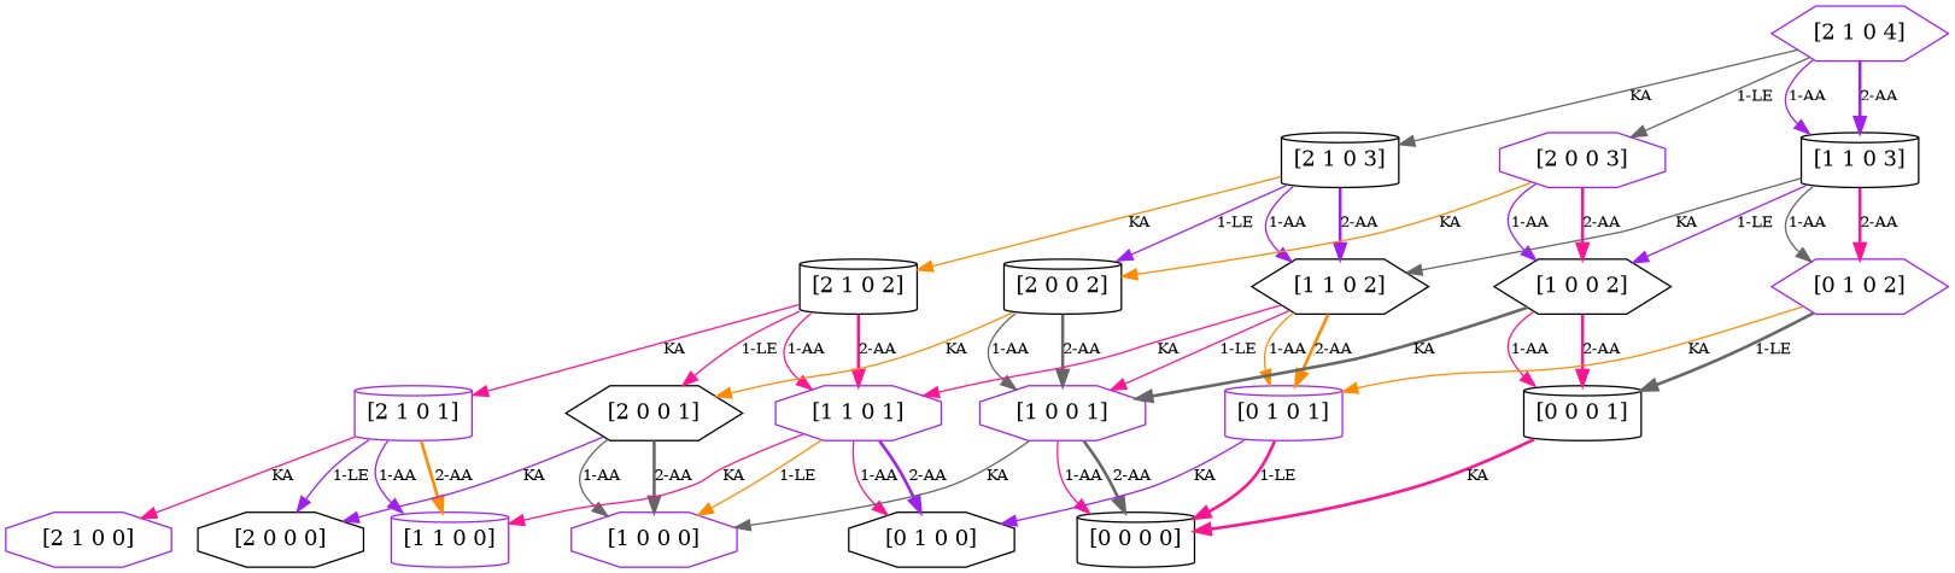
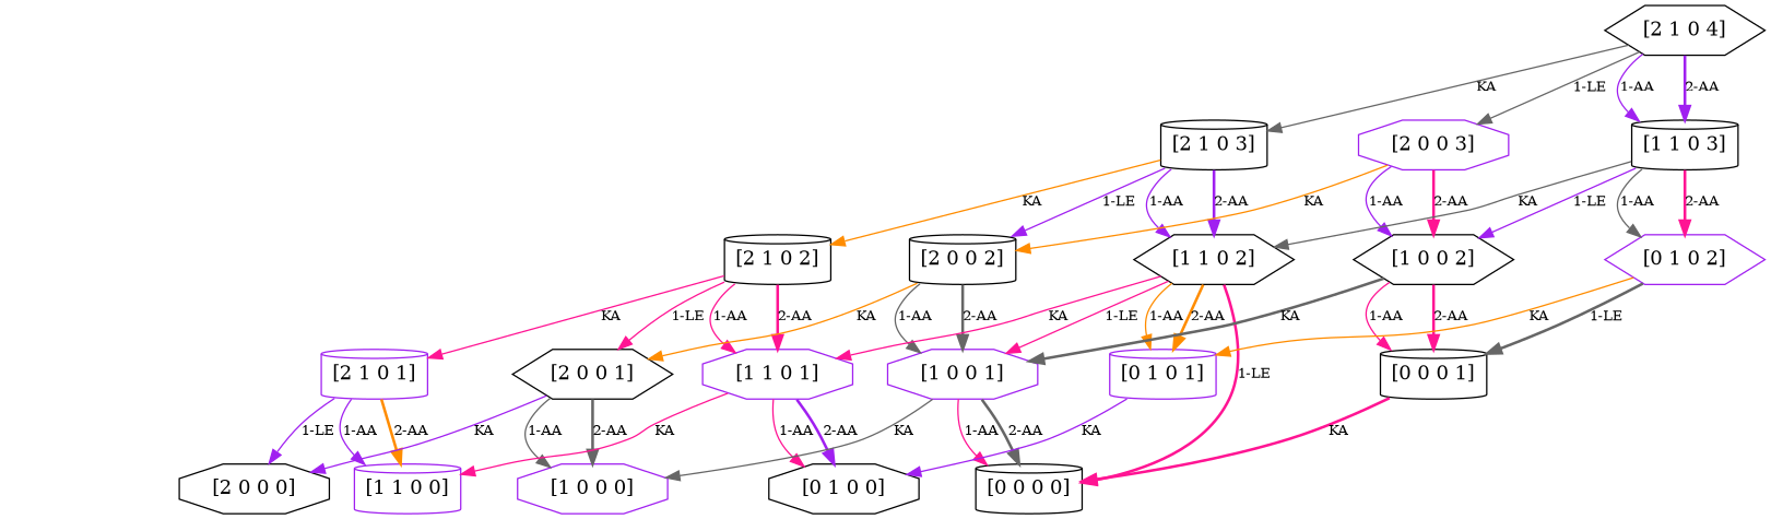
  digraph {
    node [capacity="[2]" color=black shape=cylinder stock="[1 0]" time=0 value=0.0]
    edge [color=deeppink fontsize=10 goal="[1 0 0 0]" modus=AA not_best_politic=True revenue=100 time=1 weight=0.0 weight_goal=0.0]
-   n1 [color=purple label="[2 1 0 0]" shape=octagon]
    n2 [color=purple label="[2 1 0 1]" time=1 value=120.0]
    n3 [label="[2 0 0 0]" shape=octagon stock="[0 0]"]
    n4 [capacity="[1]" color=purple label="[1 1 0 0]"]
    n5 [label="[2 1 0 2]" time=2 value=215.0]
    n6 [label="[2 0 0 1]" shape=hexagon stock="[0 0]" time=1 value=70.0]
    n7 [capacity="[1]" color=purple label="[1 1 0 1]" shape=octagon time=1 value=120.0]
    n8 [capacity="[1]" color=purple label="[1 0 0 0]" shape=octagon stock="[0 0]"]
    n9 [capacity="[0]" label="[0 1 0 0]" shape=octagon]
    n10 [label="[2 1 0 3]" time=3 value=272.312]
    n11 [label="[2 0 0 2]" stock="[0 0]" time=2 value=140.0]
    n12 [capacity="[1]" label="[1 1 0 2]" shape=hexagon time=2 value=173.0]
    n13 [capacity="[1]" color=purple label="[1 0 0 1]" shape=octagon stock="[0 0]" time=1 value=70.0]
    n14 [capacity="[0]" color=purple label="[0 1 0 1]" time=1 value=50.0]
    n15 [capacity="[0]" label="[0 0 0 0]" stock="[0 0]"]
-   n16 [color=purple label="[2 1 0 4]" shape=hexagon time=4 value=303.188]
+   n16 [label="[2 1 0 4]" shape=hexagon time=4 value=303.188]
    n17 [color=purple label="[2 0 0 3]" shape=octagon stock="[0 0]" time=3 value=184.812]
    n18 [capacity="[1]" label="[1 1 0 3]" time=3 value=196.703]
    n19 [capacity="[1]" label="[1 0 0 2]" shape=hexagon stock="[0 0]" time=2 value=98.0]
    n20 [capacity="[0]" color=purple label="[0 1 0 2]" shape=hexagon time=2 value=75.0]
    n21 [capacity="[0]" label="[0 0 0 1]" stock="[0 0]" time=1]
-   n2 -> n1 [goal="[2 1 0 0]" label=KA modus=KA revenue=0]
    n2 -> n3 [color=purple goal="[2 0 0 0]" label="1-LE" modus=LE weight=100.0]
    n2 -> n4 [color=purple goal="[1 1 0 0]" label="1-AA" weight=100.0]
    n2 -> n4 [color=darkorange goal="[1 1 0 0]" label="2-AA" not_best_politic=False revenue=200 style=bold weight=200.0]
    n5 -> n2 [goal="[2 1 0 1]" label=KA modus=KA revenue=0 time=2 weight_goal=120.0]
    n5 -> n6 [goal="[2 0 0 1]" label="1-LE" modus=LE time=2 weight=50.0 weight_goal=70.0]
    n5 -> n7 [goal="[1 1 0 1]" label="1-AA" time=2 weight=100.0 weight_goal=120.0]
    n5 -> n7 [goal="[1 1 0 1]" label="2-AA" not_best_politic=False revenue=200 style=bold time=2 weight=200.0 weight_goal=120.0]
    n6 -> n3 [color=purple goal="[2 0 0 0]" label=KA modus=KA revenue=0]
    n6 -> n8 [color=gray40 label="1-AA" weight=100.0]
    n6 -> n8 [color=gray40 label="2-AA" not_best_politic=False revenue=200 style=bold weight=200.0]
    n7 -> n4 [goal="[1 1 0 0]" label=KA modus=KA revenue=0]
-   n7 -> n8 [color=darkorange label="1-LE" modus=LE weight=100.0]
    n7 -> n9 [goal="[0 1 0 0]" label="1-AA" weight=100.0]
    n7 -> n9 [color=purple goal="[0 1 0 0]" label="2-AA" not_best_politic=False revenue=200 style=bold weight=200.0]
    n10 -> n5 [color=darkorange goal="[2 1 0 2]" label=KA modus=KA revenue=0 time=3 weight_goal=215.0]
    n10 -> n11 [color=purple goal="[2 0 0 2]" label="1-LE" modus=LE time=3 weight=25.0 weight_goal=140.0]
    n10 -> n12 [color=purple goal="[1 1 0 2]" label="1-AA" time=3 weight=58.0 weight_goal=173.0]
    n10 -> n12 [color=purple goal="[1 1 0 2]" label="2-AA" not_best_politic=False revenue=200 style=bold time=3 weight=158.0 weight_goal=173.0]
    n11 -> n6 [color=darkorange goal="[2 0 0 1]" label=KA modus=KA revenue=0 time=2 weight_goal=70.0]
    n11 -> n13 [color=gray40 goal="[1 0 0 1]" label="1-AA" time=2 weight=100.0 weight_goal=70.0]
    n11 -> n13 [color=gray40 goal="[1 0 0 1]" label="2-AA" not_best_politic=False revenue=200 style=bold time=2 weight=200.0 weight_goal=70.0]
    n12 -> n7 [goal="[1 1 0 1]" label=KA modus=KA revenue=0 time=2 weight_goal=120.0]
    n12 -> n13 [goal="[1 0 0 1]" label="1-LE" modus=LE time=2 weight=50.0 weight_goal=70.0]
    n12 -> n14 [color=darkorange goal="[0 1 0 1]" label="1-AA" time=2 weight=30.0 weight_goal=50.0]
    n12 -> n14 [color=darkorange goal="[0 1 0 1]" label="2-AA" not_best_politic=False revenue=200 style=bold time=2 weight=130.0 weight_goal=50.0]
    n13 -> n8 [color=gray40 label=KA modus=KA revenue=0]
    n13 -> n15 [goal="[0 0 0 0]" label="1-AA" weight=100.0]
    n13 -> n15 [color=gray40 goal="[0 0 0 0]" label="2-AA" not_best_politic=False revenue=200 style=bold weight=200.0]
    n14 -> n9 [color=purple goal="[0 1 0 0]" label=KA modus=KA revenue=0]
-   n14 -> n15 [goal="[0 0 0 0]" label="1-LE" modus=LE not_best_politic=False style=bold weight=100.0]
+   n12 -> n15 [goal="[0 0 0 0]" label="1-LE" modus=LE not_best_politic=False style=bold weight=100.0]
    n16 -> n10 [color=gray40 goal="[2 1 0 3]" label=KA modus=KA revenue=0 time=4 weight_goal=272.312]
    n16 -> n17 [color=gray40 goal="[2 0 0 3]" label="1-LE" modus=LE time=4 weight=12.5 weight_goal=184.812]
    n16 -> n18 [color=purple goal="[1 1 0 3]" label="1-AA" time=4 weight=24.3906 weight_goal=196.703]
    n16 -> n18 [color=purple goal="[1 1 0 3]" label="2-AA" not_best_politic=False revenue=200 style=bold time=4 weight=124.391 weight_goal=196.703]
    n17 -> n11 [color=darkorange goal="[2 0 0 2]" label=KA modus=KA revenue=0 time=3 weight_goal=140.0]
    n17 -> n19 [color=purple goal="[1 0 0 2]" label="1-AA" time=3 weight=58.0 weight_goal=98.0]
    n17 -> n19 [goal="[1 0 0 2]" label="2-AA" not_best_politic=False revenue=200 style=bold time=3 weight=158.0 weight_goal=98.0]
    n18 -> n12 [color=gray40 goal="[1 1 0 2]" label=KA modus=KA revenue=0 time=3 weight_goal=173.0]
    n18 -> n19 [color=purple goal="[1 0 0 2]" label="1-LE" modus=LE time=3 weight=25.0 weight_goal=98.0]
    n18 -> n20 [color=gray40 goal="[0 1 0 2]" label="1-AA" time=3 weight=2.0 weight_goal=75.0]
    n18 -> n20 [goal="[0 1 0 2]" label="2-AA" not_best_politic=False revenue=200 style=bold time=3 weight=102.0 weight_goal=75.0]
    n19 -> n13 [color=gray40 goal="[1 0 0 1]" label=KA modus=KA revenue=0 style=bold time=2 weight_goal=70.0]
    n19 -> n21 [goal="[0 0 0 1]" label="1-AA" time=2 weight=30.0]
    n19 -> n21 [goal="[0 0 0 1]" label="2-AA" not_best_politic=False revenue=200 style=bold time=2 weight=130.0]
    n20 -> n14 [color=darkorange goal="[0 1 0 1]" label=KA modus=KA revenue=0 time=2 weight_goal=50.0]
    n20 -> n21 [color=gray40 goal="[0 0 0 1]" label="1-LE" modus=LE not_best_politic=False style=bold time=2 weight=50.0]
    n21 -> n15 [goal="[0 0 0 0]" label=KA modus=KA not_best_politic=False revenue=0 style=bold]
  }
